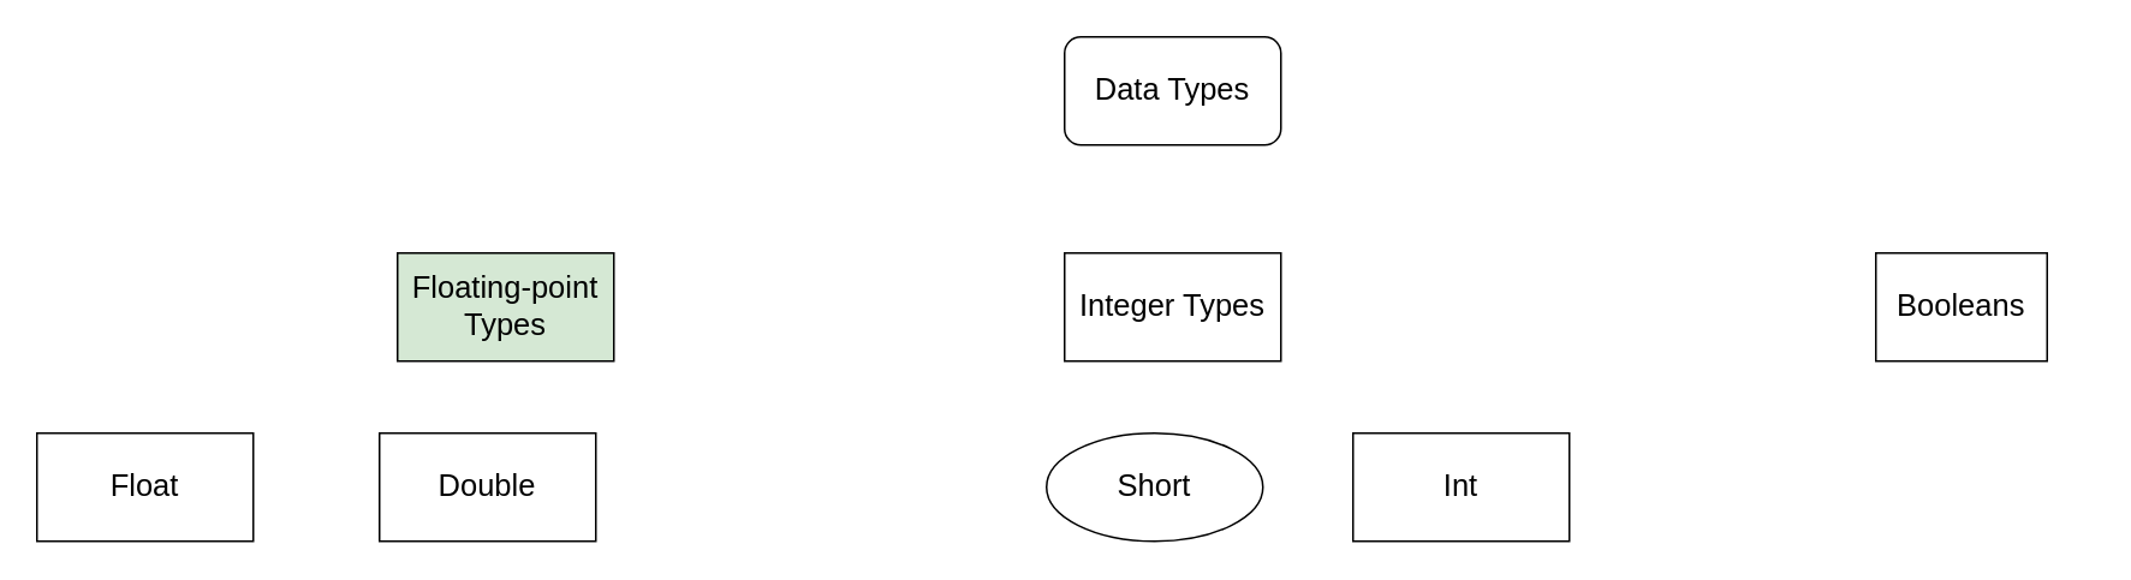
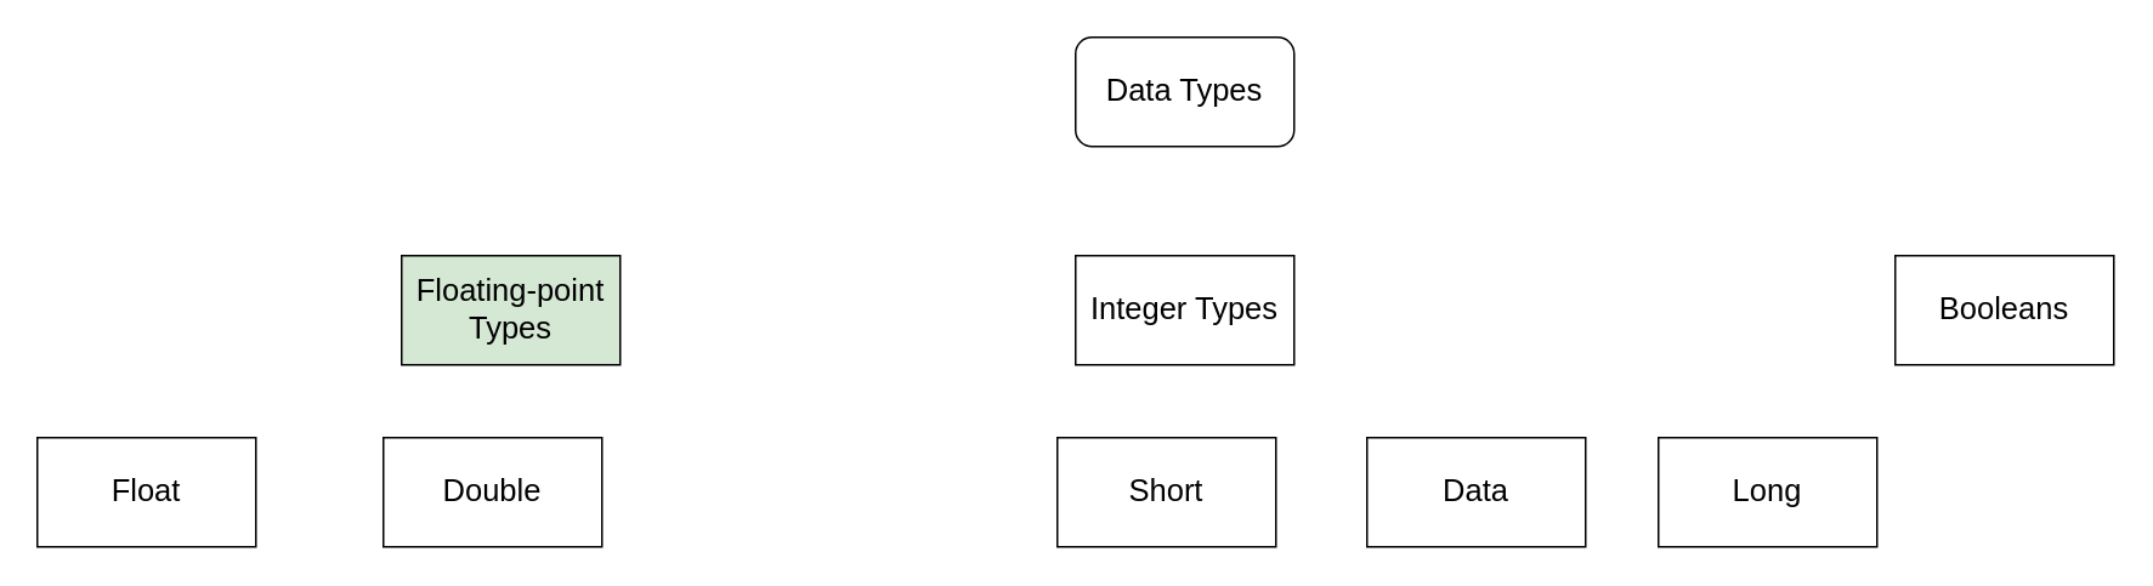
  <mxCell id="0" />
  <mxCell id="1" parent="0" />
  <mxCell id="2" value="Data Types" style="rounded=1;whiteSpace=wrap;html=1;fontSize=17;" vertex="1" parent="1"><mxGeometry x="590" y="20" width="120" height="60" as="geometry" /></mxCell>
  <mxCell id="3" value="Integer Types" style="rounded=0;whiteSpace=wrap;html=1;fontSize=17;" vertex="1" parent="1"><mxGeometry x="590" y="140" width="120" height="60" as="geometry" /></mxCell>
- <mxCell id="4" value="Short" style="ellipse;whiteSpace=wrap;html=1;fontSize=17;" vertex="1" parent="1"><mxGeometry x="580" y="240" width="120" height="60" as="geometry" /></mxCell>
- <mxCell id="5" value="Int" style="rounded=0;whiteSpace=wrap;html=1;fontSize=17;" vertex="1" parent="1"><mxGeometry x="750" y="240" width="120" height="60" as="geometry" /></mxCell>
+ <mxCell id="4" value="Short" style="rounded=0;whiteSpace=wrap;html=1;fontSize=17;" vertex="1" parent="1"><mxGeometry x="580" y="240" width="120" height="60" as="geometry" /></mxCell>
+ <mxCell id="5" value="Data" style="rounded=0;whiteSpace=wrap;html=1;fontSize=17;" vertex="1" parent="1"><mxGeometry x="750" y="240" width="120" height="60" as="geometry" /></mxCell>
+ <mxCell id="6" value="Long" style="rounded=0;whiteSpace=wrap;html=1;fontSize=17;" vertex="1" parent="1"><mxGeometry x="910" y="240" width="120" height="60" as="geometry" /></mxCell>
  <mxCell id="7" value="Floating-point Types" style="rounded=0;whiteSpace=wrap;html=1;fontSize=17;fillColor=#d5e8d4;" vertex="1" parent="1"><mxGeometry x="220" y="140" width="120" height="60" as="geometry" /></mxCell>
  <mxCell id="8" value="Double" style="rounded=0;whiteSpace=wrap;html=1;fontSize=17;" vertex="1" parent="1"><mxGeometry x="210" y="240" width="120" height="60" as="geometry" /></mxCell>
  <mxCell id="9" value="Float" style="rounded=0;whiteSpace=wrap;html=1;fontSize=17;" vertex="1" parent="1"><mxGeometry x="20" y="240" width="120" height="60" as="geometry" /></mxCell>
- <mxCell id="10" value="Booleans" style="rounded=0;whiteSpace=wrap;html=1;fontSize=17;" vertex="1" parent="1"><mxGeometry x="1040" y="140" width="95" height="60" as="geometry" /></mxCell>
+ <mxCell id="10" value="Booleans" style="rounded=0;whiteSpace=wrap;html=1;fontSize=17;" vertex="1" parent="1"><mxGeometry x="1040" y="140" width="120" height="60" as="geometry" /></mxCell>
